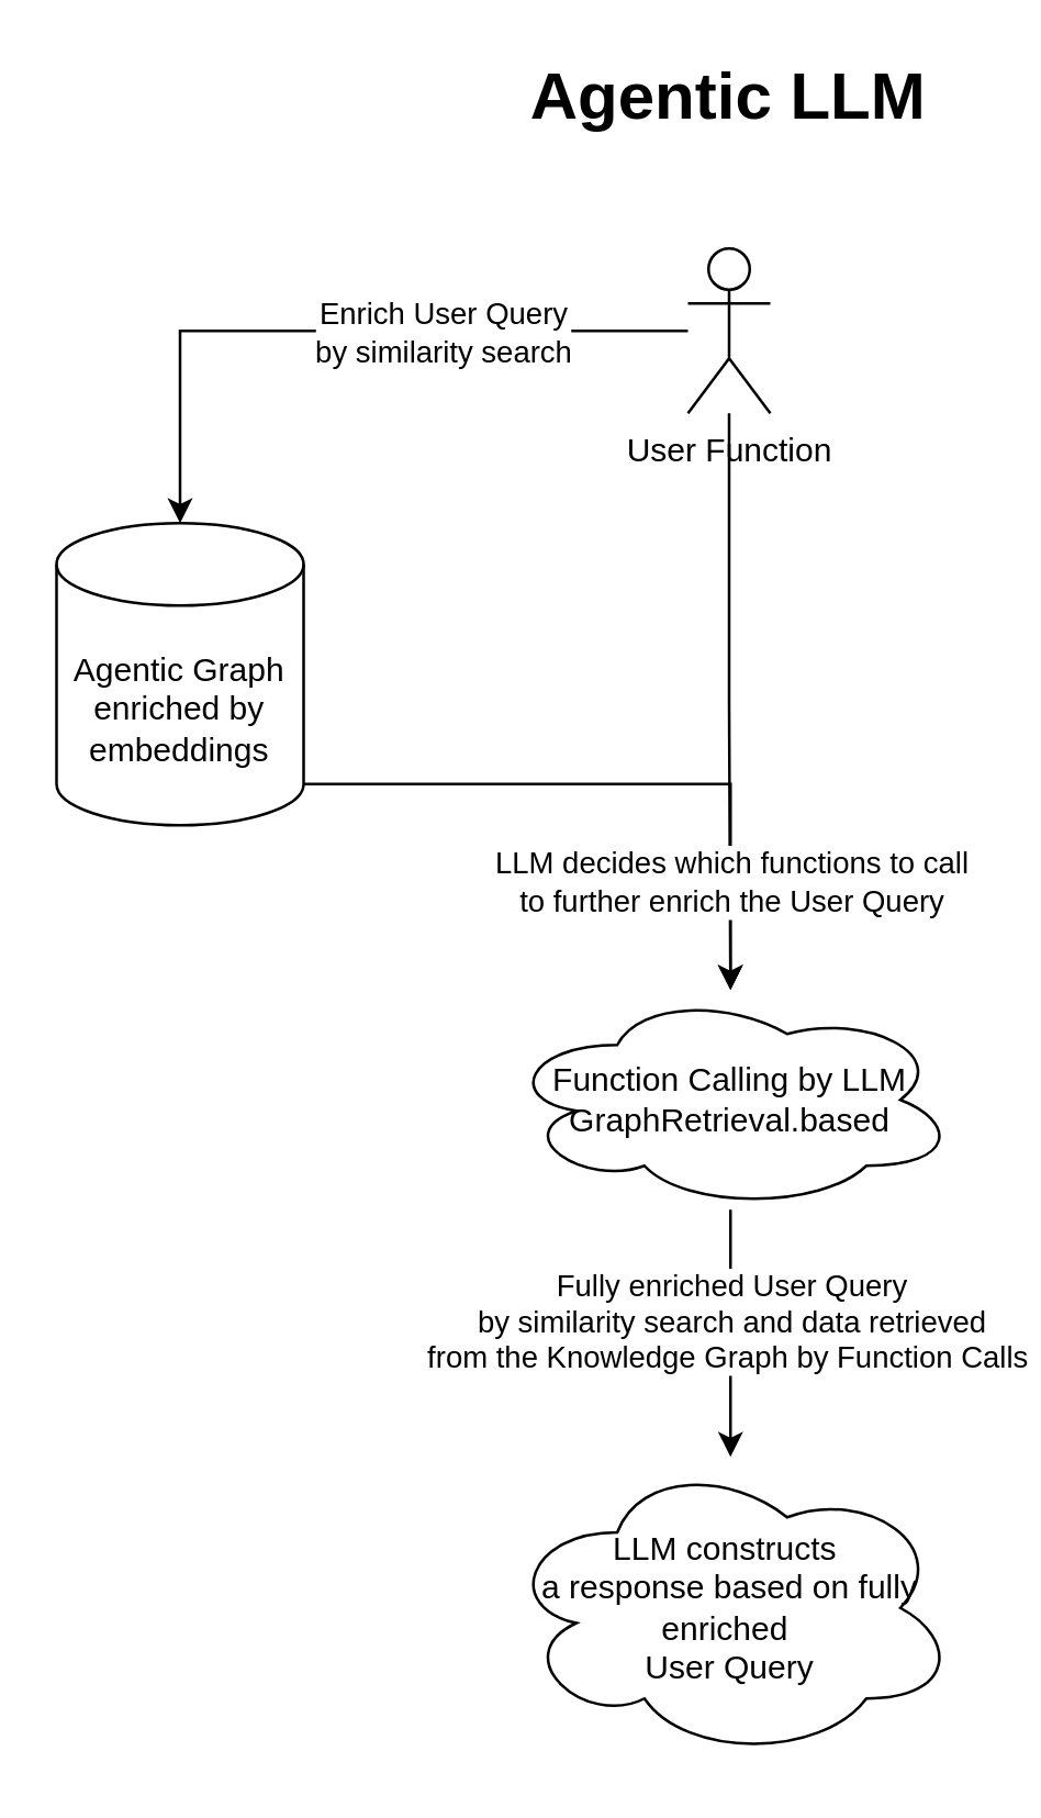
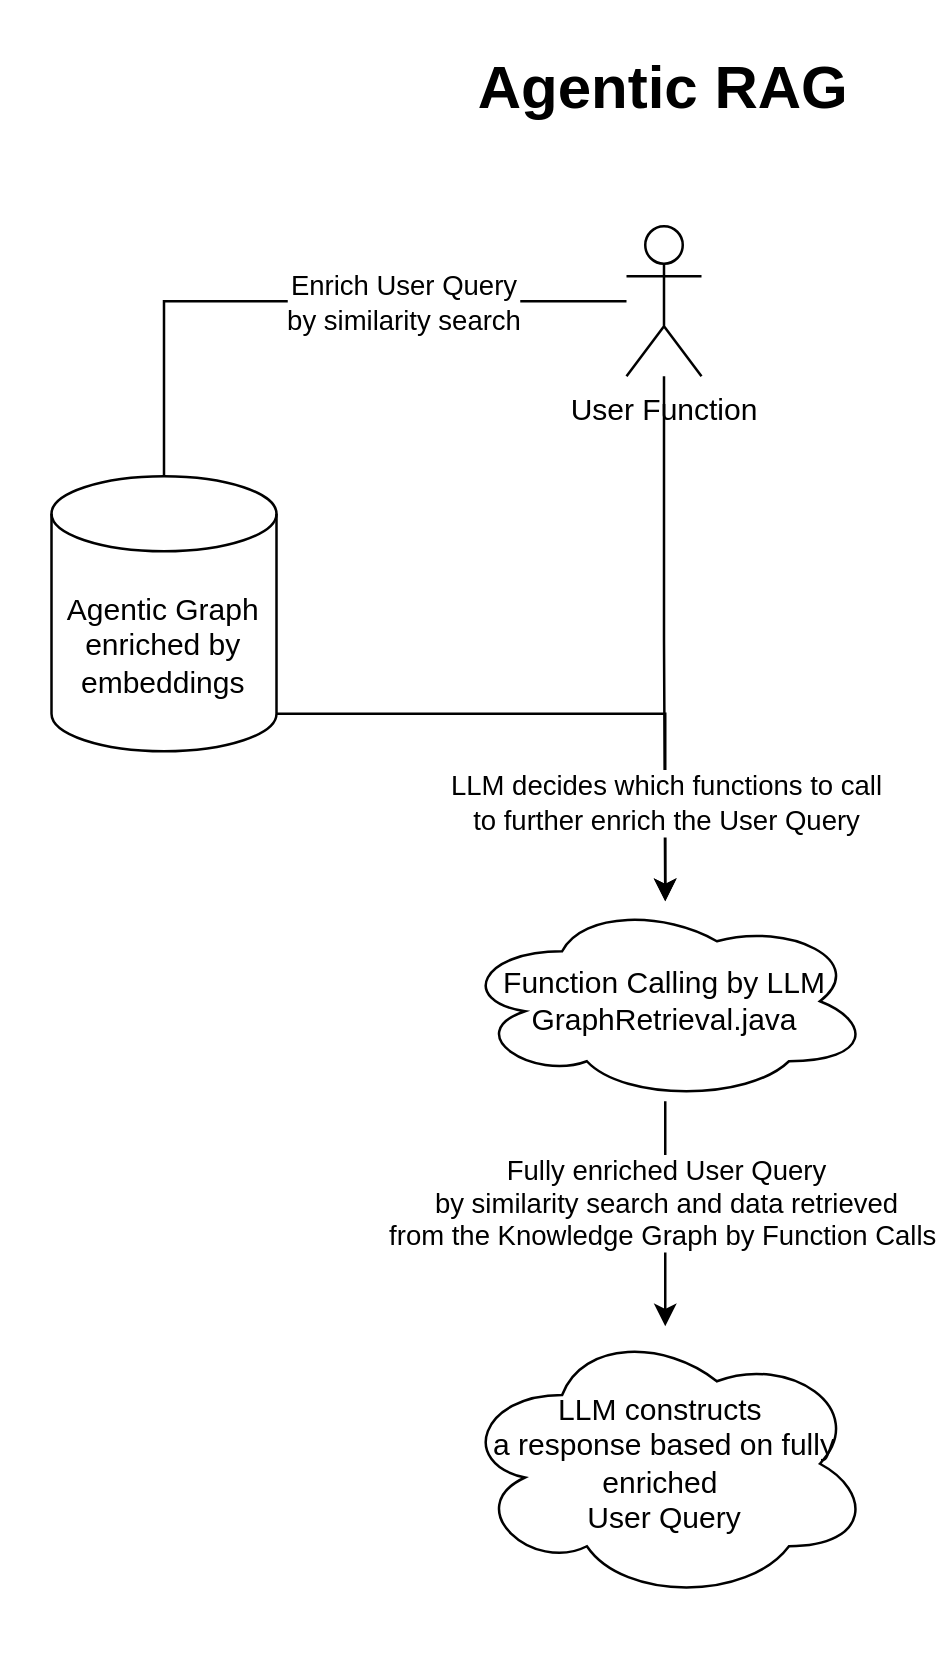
  <mxCell id="0" />
  <mxCell id="1" parent="0" />
- <mxCell id="2" value="Agentic LLM" style="text;html=1;align=center;verticalAlign=middle;whiteSpace=wrap;rounded=0;fontSize=24;fontStyle=1;horizontal=1;" vertex="1" parent="1"><mxGeometry x="180" y="20" width="170" height="30" as="geometry" /></mxCell>
+ <mxCell id="2" value="Agentic RAG" style="text;html=1;align=center;verticalAlign=middle;whiteSpace=wrap;rounded=0;fontSize=24;fontStyle=1;horizontal=1;" vertex="1" parent="1"><mxGeometry x="180" y="20" width="170" height="30" as="geometry" /></mxCell>
  <mxCell id="3" value="" style="edgeStyle=orthogonalEdgeStyle;rounded=0;orthogonalLoop=1;jettySize=auto;html=1;exitX=1;exitY=1;exitDx=0;exitDy=-15;exitPerimeter=0;" edge="1" parent="1" source="4" target="12"><mxGeometry relative="1" as="geometry" /></mxCell>
  <mxCell id="4" value="Agentic Graph enriched by embeddings" style="shape=cylinder3;whiteSpace=wrap;html=1;boundedLbl=1;backgroundOutline=1;size=15;" vertex="1" parent="1"><mxGeometry x="20" y="190" width="90" height="110" as="geometry" /></mxCell>
- <mxCell id="5" value="" style="edgeStyle=orthogonalEdgeStyle;rounded=0;orthogonalLoop=1;jettySize=auto;html=1;startArrow=none;startFill=0;" edge="1" parent="1" source="9" target="4"><mxGeometry relative="1" as="geometry" /></mxCell>
+ <mxCell id="5" value="" style="edgeStyle=orthogonalEdgeStyle;rounded=0;orthogonalLoop=1;jettySize=auto;html=1;startArrow=none;startFill=0;endArrow=none;" edge="1" parent="1" source="9" target="4"><mxGeometry relative="1" as="geometry" /></mxCell>
  <mxCell id="6" value="Enrich User Query&lt;div&gt;by similarity search&lt;/div&gt;" style="edgeLabel;html=1;align=center;verticalAlign=middle;resizable=0;points=[];" vertex="1" connectable="0" parent="5"><mxGeometry x="-0.122" y="-4" relative="1" as="geometry"><mxPoint x="22" y="4" as="offset" /></mxGeometry></mxCell>
  <mxCell id="7" value="" style="edgeStyle=orthogonalEdgeStyle;rounded=0;orthogonalLoop=1;jettySize=auto;html=1;" edge="1" parent="1" source="9" target="12"><mxGeometry relative="1" as="geometry" /></mxCell>
  <mxCell id="8" value="LLM decides which functions to call&lt;div&gt;to further enrich the User Query&lt;/div&gt;" style="edgeLabel;html=1;align=center;verticalAlign=middle;resizable=0;points=[];" vertex="1" connectable="0" parent="7"><mxGeometry x="0.515" y="1" relative="1" as="geometry"><mxPoint x="-1" y="12" as="offset" /></mxGeometry></mxCell>
  <mxCell id="9" value="User Function" style="shape=umlActor;verticalLabelPosition=bottom;verticalAlign=top;html=1;outlineConnect=0;" vertex="1" parent="1"><mxGeometry x="250" y="90" width="30" height="60" as="geometry" /></mxCell>
  <mxCell id="10" value="" style="edgeStyle=orthogonalEdgeStyle;rounded=0;orthogonalLoop=1;jettySize=auto;html=1;" edge="1" parent="1" source="12" target="13"><mxGeometry relative="1" as="geometry" /></mxCell>
  <mxCell id="11" value="Fully enriched User Query&lt;div&gt;by similarity search and data retrieved&lt;/div&gt;&lt;div&gt;from the Knowledge Graph by Function Calls&amp;nbsp;&lt;/div&gt;" style="edgeLabel;html=1;align=center;verticalAlign=middle;resizable=0;points=[];" vertex="1" connectable="0" parent="10"><mxGeometry x="-0.333" y="1" relative="1" as="geometry"><mxPoint x="-1" y="10" as="offset" /></mxGeometry></mxCell>
- <mxCell id="12" value="Function Calling by LLM&lt;div&gt;GraphRetrieval.based&lt;/div&gt;" style="ellipse;shape=cloud;whiteSpace=wrap;html=1;" vertex="1" parent="1"><mxGeometry x="183" y="360" width="165" height="80" as="geometry" /></mxCell>
+ <mxCell id="12" value="Function Calling by LLM&lt;div&gt;GraphRetrieval.java&lt;/div&gt;" style="ellipse;shape=cloud;whiteSpace=wrap;html=1;" vertex="1" parent="1"><mxGeometry x="183" y="360" width="165" height="80" as="geometry" /></mxCell>
  <mxCell id="13" value="&lt;font style=&quot;font-size: 12px;&quot;&gt;LLM constructs&amp;nbsp;&lt;/font&gt;&lt;div&gt;&lt;font style=&quot;font-size: 12px;&quot;&gt;a response based on fully enriched&amp;nbsp;&lt;/font&gt;&lt;div&gt;&lt;font style=&quot;font-size: 12px;&quot;&gt;User Query&lt;/font&gt;&lt;/div&gt;&lt;/div&gt;" style="ellipse;shape=cloud;whiteSpace=wrap;html=1;" vertex="1" parent="1"><mxGeometry x="183" y="530" width="165" height="110" as="geometry" /></mxCell>
